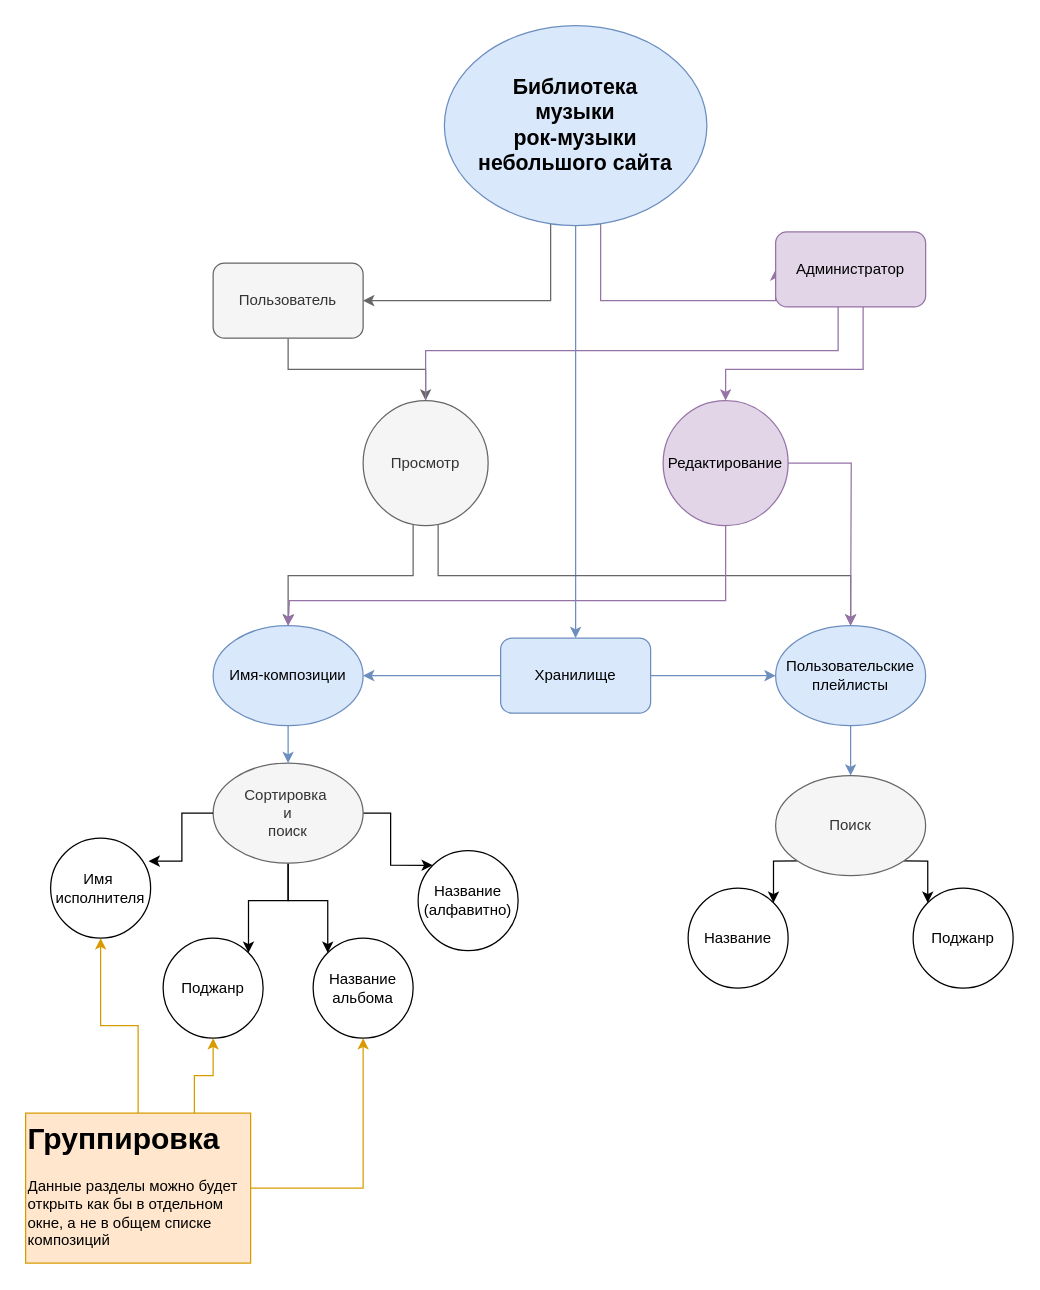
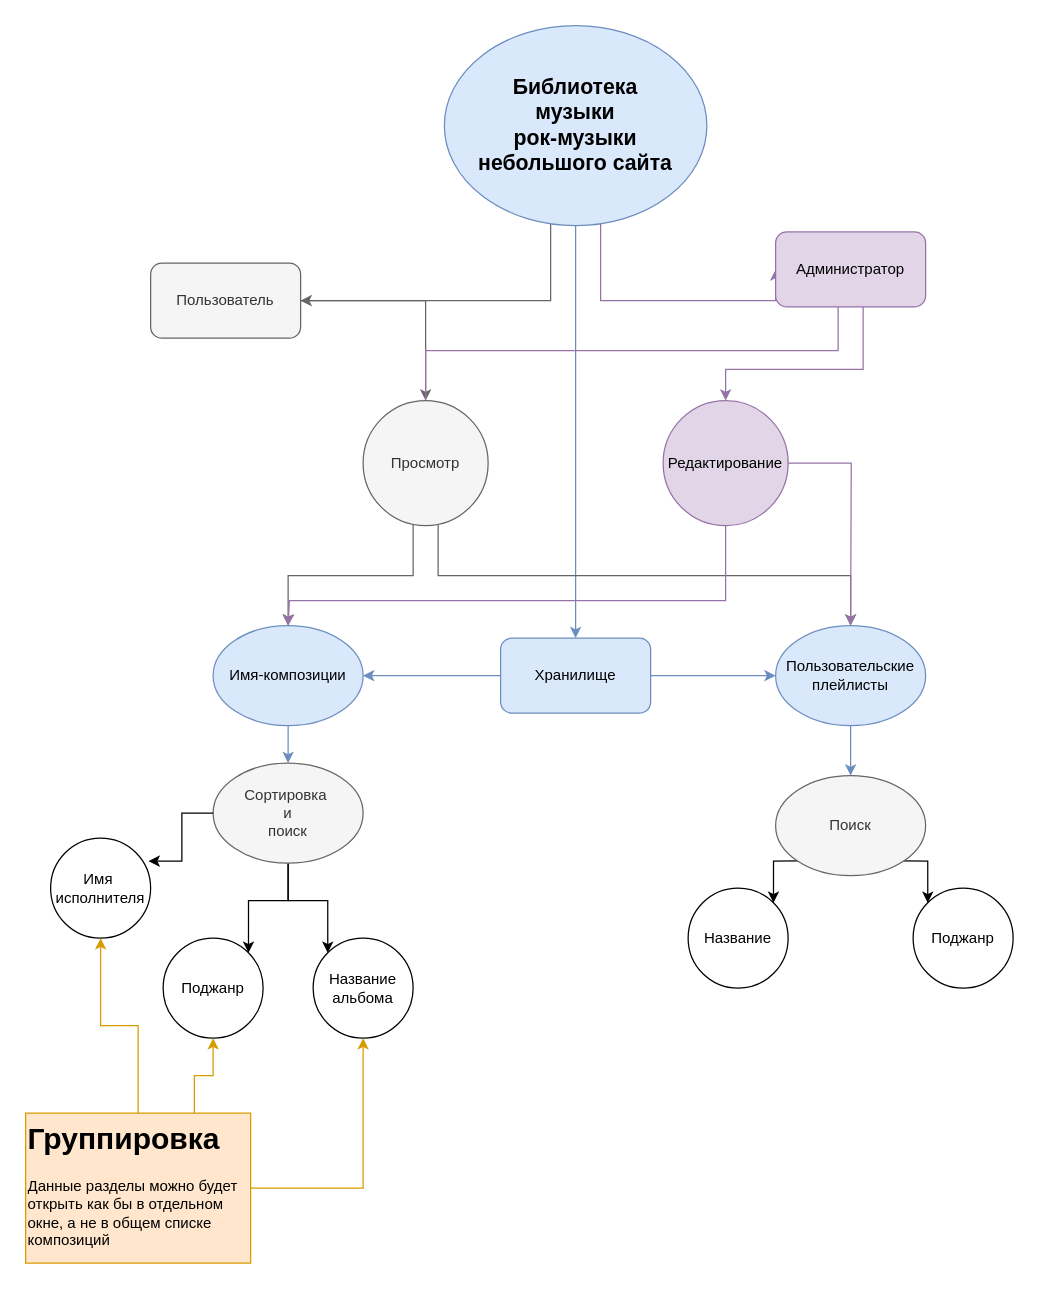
  <mxCell id="0" />
  <mxCell id="1" parent="0" />
  <mxCell id="2" style="edgeStyle=orthogonalEdgeStyle;rounded=0;orthogonalLoop=1;jettySize=auto;html=1;entryX=1;entryY=0.5;entryDx=0;entryDy=0;fillColor=#f5f5f5;strokeColor=#666666;" edge="1" parent="1" source="5" target="29"><mxGeometry relative="1" as="geometry"><Array as="points"><mxPoint x="440" y="240" /></Array></mxGeometry></mxCell>
  <mxCell id="3" style="edgeStyle=orthogonalEdgeStyle;rounded=0;orthogonalLoop=1;jettySize=auto;html=1;entryX=0;entryY=0.5;entryDx=0;entryDy=0;fillColor=#e1d5e7;strokeColor=#9673a6;" edge="1" parent="1" source="5" target="32"><mxGeometry relative="1" as="geometry"><Array as="points"><mxPoint x="480" y="240" /></Array></mxGeometry></mxCell>
  <mxCell id="4" style="edgeStyle=orthogonalEdgeStyle;rounded=0;orthogonalLoop=1;jettySize=auto;html=1;entryX=0.5;entryY=0;entryDx=0;entryDy=0;fillColor=#dae8fc;strokeColor=#6c8ebf;" edge="1" parent="1" source="5" target="41"><mxGeometry relative="1" as="geometry" /></mxCell>
  <mxCell id="5" value="&lt;font style=&quot;font-size: 17px;&quot;&gt;&lt;b style=&quot;&quot;&gt;Библиотека&lt;/b&gt;&lt;/font&gt;&lt;div style=&quot;font-size: 17px;&quot;&gt;&lt;font style=&quot;font-size: 17px;&quot;&gt;&lt;b&gt;&lt;span style=&quot;background-color: initial;&quot;&gt;музыки&lt;/span&gt;&lt;br&gt;&lt;/b&gt;&lt;/font&gt;&lt;/div&gt;&lt;div style=&quot;font-size: 17px;&quot;&gt;&lt;span style=&quot;background-color: initial;&quot;&gt;&lt;font style=&quot;font-size: 17px;&quot;&gt;&lt;b&gt;рок-музыки&lt;/b&gt;&lt;/font&gt;&lt;/span&gt;&lt;/div&gt;&lt;div style=&quot;font-size: 17px;&quot;&gt;&lt;span style=&quot;background-color: initial;&quot;&gt;&lt;font style=&quot;font-size: 17px;&quot;&gt;&lt;b style=&quot;&quot;&gt;небольшого сайта&lt;/b&gt;&lt;/font&gt;&lt;/span&gt;&lt;/div&gt;" style="ellipse;whiteSpace=wrap;html=1;fillColor=#dae8fc;strokeColor=#6c8ebf;" vertex="1" parent="1"><mxGeometry x="355" y="20" width="210" height="160" as="geometry" /></mxCell>
- <mxCell id="6" style="edgeStyle=orthogonalEdgeStyle;rounded=0;orthogonalLoop=1;jettySize=auto;html=1;entryX=0;entryY=0;entryDx=0;entryDy=0;" edge="1" parent="1" source="9" target="15"><mxGeometry relative="1" as="geometry" /></mxCell>
  <mxCell id="7" style="edgeStyle=orthogonalEdgeStyle;rounded=0;orthogonalLoop=1;jettySize=auto;html=1;entryX=0;entryY=0;entryDx=0;entryDy=0;" edge="1" parent="1" source="9" target="14"><mxGeometry relative="1" as="geometry" /></mxCell>
  <mxCell id="8" style="edgeStyle=orthogonalEdgeStyle;rounded=0;orthogonalLoop=1;jettySize=auto;html=1;entryX=1;entryY=0;entryDx=0;entryDy=0;" edge="1" parent="1" source="9" target="13"><mxGeometry relative="1" as="geometry" /></mxCell>
  <mxCell id="9" value="Сортировка&amp;nbsp;&lt;div&gt;и&lt;/div&gt;&lt;div&gt;поиск&lt;/div&gt;" style="ellipse;whiteSpace=wrap;html=1;fillColor=#f5f5f5;fontColor=#333333;strokeColor=#666666;" vertex="1" parent="1"><mxGeometry x="170" y="610" width="120" height="80" as="geometry" /></mxCell>
  <mxCell id="10" style="edgeStyle=orthogonalEdgeStyle;rounded=0;orthogonalLoop=1;jettySize=auto;html=1;entryX=0.5;entryY=0;entryDx=0;entryDy=0;fillColor=#dae8fc;strokeColor=#6c8ebf;" edge="1" parent="1" source="11" target="25"><mxGeometry relative="1" as="geometry" /></mxCell>
  <mxCell id="11" value="Пользовательские&lt;div&gt;плейлисты&lt;/div&gt;" style="ellipse;whiteSpace=wrap;html=1;fillColor=#dae8fc;strokeColor=#6c8ebf;" vertex="1" parent="1"><mxGeometry x="620" y="500" width="120" height="80" as="geometry" /></mxCell>
  <mxCell id="12" value="Имя&amp;nbsp;&lt;div&gt;исполнителя&lt;/div&gt;" style="ellipse;whiteSpace=wrap;html=1;aspect=fixed;" vertex="1" parent="1"><mxGeometry x="40" y="670" width="80" height="80" as="geometry" /></mxCell>
  <mxCell id="13" value="Поджанр" style="ellipse;whiteSpace=wrap;html=1;aspect=fixed;" vertex="1" parent="1"><mxGeometry x="130" y="750" width="80" height="80" as="geometry" /></mxCell>
  <mxCell id="14" value="Название&lt;div&gt;альбома&lt;/div&gt;" style="ellipse;whiteSpace=wrap;html=1;aspect=fixed;" vertex="1" parent="1"><mxGeometry x="250" y="750" width="80" height="80" as="geometry" /></mxCell>
- <mxCell id="15" value="Название&lt;div&gt;(алфавитно)&lt;/div&gt;" style="ellipse;whiteSpace=wrap;html=1;aspect=fixed;" vertex="1" parent="1"><mxGeometry x="334" y="680" width="80" height="80" as="geometry" /></mxCell>
  <mxCell id="16" style="edgeStyle=orthogonalEdgeStyle;rounded=0;orthogonalLoop=1;jettySize=auto;html=1;entryX=0.98;entryY=0.23;entryDx=0;entryDy=0;entryPerimeter=0;" edge="1" parent="1" source="9" target="12"><mxGeometry relative="1" as="geometry" /></mxCell>
  <mxCell id="17" style="edgeStyle=orthogonalEdgeStyle;rounded=0;orthogonalLoop=1;jettySize=auto;html=1;entryX=0.5;entryY=0;entryDx=0;entryDy=0;fillColor=#dae8fc;strokeColor=#6c8ebf;" edge="1" parent="1" source="18" target="9"><mxGeometry relative="1" as="geometry" /></mxCell>
  <mxCell id="18" value="Имя-композиции" style="ellipse;whiteSpace=wrap;html=1;fillColor=#dae8fc;strokeColor=#6c8ebf;" vertex="1" parent="1"><mxGeometry x="170" y="500" width="120" height="80" as="geometry" /></mxCell>
  <mxCell id="19" style="edgeStyle=orthogonalEdgeStyle;rounded=0;orthogonalLoop=1;jettySize=auto;html=1;entryX=0.5;entryY=1;entryDx=0;entryDy=0;fillColor=#ffe6cc;strokeColor=#d79b00;" edge="1" parent="1" source="22" target="12"><mxGeometry relative="1" as="geometry" /></mxCell>
  <mxCell id="20" style="edgeStyle=orthogonalEdgeStyle;rounded=0;orthogonalLoop=1;jettySize=auto;html=1;entryX=0.5;entryY=1;entryDx=0;entryDy=0;fillColor=#ffe6cc;strokeColor=#d79b00;" edge="1" parent="1" source="22" target="14"><mxGeometry relative="1" as="geometry" /></mxCell>
  <mxCell id="21" style="edgeStyle=orthogonalEdgeStyle;rounded=0;orthogonalLoop=1;jettySize=auto;html=1;exitX=0.75;exitY=0;exitDx=0;exitDy=0;entryX=0.5;entryY=1;entryDx=0;entryDy=0;fillColor=#ffe6cc;strokeColor=#d79b00;" edge="1" parent="1" source="22" target="13"><mxGeometry relative="1" as="geometry" /></mxCell>
  <mxCell id="22" value="&lt;h1 style=&quot;margin-top: 0px;&quot;&gt;Группировка&lt;/h1&gt;&lt;p&gt;Данные разделы можно будет открыть как бы в отдельном окне, а не в общем списке композиций&lt;/p&gt;" style="text;html=1;whiteSpace=wrap;overflow=hidden;rounded=0;fillColor=#ffe6cc;strokeColor=#d79b00;" vertex="1" parent="1"><mxGeometry x="20" y="890" width="180" height="120" as="geometry" /></mxCell>
  <mxCell id="23" style="edgeStyle=orthogonalEdgeStyle;rounded=0;orthogonalLoop=1;jettySize=auto;html=1;exitX=0;exitY=1;exitDx=0;exitDy=0;entryX=1;entryY=0;entryDx=0;entryDy=0;" edge="1" parent="1" source="25" target="26"><mxGeometry relative="1" as="geometry" /></mxCell>
  <mxCell id="24" style="edgeStyle=orthogonalEdgeStyle;rounded=0;orthogonalLoop=1;jettySize=auto;html=1;exitX=1;exitY=1;exitDx=0;exitDy=0;entryX=0;entryY=0;entryDx=0;entryDy=0;" edge="1" parent="1" source="25" target="27"><mxGeometry relative="1" as="geometry" /></mxCell>
  <mxCell id="25" value="Поиск" style="ellipse;whiteSpace=wrap;html=1;fillColor=#f5f5f5;fontColor=#333333;strokeColor=#666666;" vertex="1" parent="1"><mxGeometry x="620" y="620" width="120" height="80" as="geometry" /></mxCell>
  <mxCell id="26" value="Название" style="ellipse;whiteSpace=wrap;html=1;aspect=fixed;" vertex="1" parent="1"><mxGeometry x="550" y="710" width="80" height="80" as="geometry" /></mxCell>
  <mxCell id="27" value="Поджанр" style="ellipse;whiteSpace=wrap;html=1;aspect=fixed;" vertex="1" parent="1"><mxGeometry x="730" y="710" width="80" height="80" as="geometry" /></mxCell>
  <mxCell id="28" style="edgeStyle=orthogonalEdgeStyle;rounded=0;orthogonalLoop=1;jettySize=auto;html=1;fillColor=#f5f5f5;strokeColor=#666666;" edge="1" parent="1" source="29" target="35"><mxGeometry relative="1" as="geometry" /></mxCell>
- <mxCell id="29" value="Пользователь" style="rounded=1;whiteSpace=wrap;html=1;fillColor=#f5f5f5;fontColor=#333333;strokeColor=#666666;" vertex="1" parent="1"><mxGeometry x="170" y="210" width="120" height="60" as="geometry" /></mxCell>
+ <mxCell id="29" value="Пользователь" style="rounded=1;whiteSpace=wrap;html=1;fillColor=#f5f5f5;fontColor=#333333;strokeColor=#666666;" vertex="1" parent="1"><mxGeometry x="120" y="210" width="120" height="60" as="geometry" /></mxCell>
  <mxCell id="30" style="edgeStyle=orthogonalEdgeStyle;rounded=0;orthogonalLoop=1;jettySize=auto;html=1;entryX=0.5;entryY=0;entryDx=0;entryDy=0;fillColor=#e1d5e7;strokeColor=#9673a6;" edge="1" parent="1" source="32" target="38"><mxGeometry relative="1" as="geometry"><Array as="points"><mxPoint x="690" y="295" /><mxPoint x="580" y="295" /></Array></mxGeometry></mxCell>
  <mxCell id="31" style="edgeStyle=orthogonalEdgeStyle;rounded=0;orthogonalLoop=1;jettySize=auto;html=1;entryX=1;entryY=0;entryDx=0;entryDy=0;fillColor=#e1d5e7;strokeColor=#9673a6;" edge="1" parent="1" source="32" target="35"><mxGeometry relative="1" as="geometry"><Array as="points"><mxPoint x="670" y="280" /><mxPoint x="340" y="280" /><mxPoint x="340" y="335" /></Array></mxGeometry></mxCell>
  <mxCell id="32" value="Администратор" style="rounded=1;whiteSpace=wrap;html=1;fillColor=#e1d5e7;strokeColor=#9673a6;" vertex="1" parent="1"><mxGeometry x="620" y="185" width="120" height="60" as="geometry" /></mxCell>
  <mxCell id="33" style="edgeStyle=orthogonalEdgeStyle;rounded=0;orthogonalLoop=1;jettySize=auto;html=1;entryX=0.5;entryY=0;entryDx=0;entryDy=0;fillColor=#f5f5f5;strokeColor=#666666;" edge="1" parent="1" source="35" target="18"><mxGeometry relative="1" as="geometry"><Array as="points"><mxPoint x="330" y="460" /><mxPoint x="230" y="460" /></Array></mxGeometry></mxCell>
  <mxCell id="34" style="edgeStyle=orthogonalEdgeStyle;rounded=0;orthogonalLoop=1;jettySize=auto;html=1;entryX=0.5;entryY=0;entryDx=0;entryDy=0;fillColor=#f5f5f5;strokeColor=#666666;" edge="1" parent="1" source="35" target="11"><mxGeometry relative="1" as="geometry"><Array as="points"><mxPoint x="350" y="460" /><mxPoint x="680" y="460" /></Array></mxGeometry></mxCell>
  <mxCell id="35" value="Просмотр" style="ellipse;whiteSpace=wrap;html=1;aspect=fixed;fillColor=#f5f5f5;fontColor=#333333;strokeColor=#666666;" vertex="1" parent="1"><mxGeometry x="290" y="320" width="100" height="100" as="geometry" /></mxCell>
  <mxCell id="36" style="edgeStyle=orthogonalEdgeStyle;rounded=0;orthogonalLoop=1;jettySize=auto;html=1;fillColor=#e1d5e7;strokeColor=#9673a6;" edge="1" parent="1" source="38"><mxGeometry relative="1" as="geometry"><mxPoint x="680" y="500" as="targetPoint" /></mxGeometry></mxCell>
  <mxCell id="37" style="edgeStyle=orthogonalEdgeStyle;rounded=0;orthogonalLoop=1;jettySize=auto;html=1;fillColor=#e1d5e7;strokeColor=#9673a6;" edge="1" parent="1" source="38"><mxGeometry relative="1" as="geometry"><mxPoint x="230" y="500" as="targetPoint" /><Array as="points"><mxPoint x="580" y="480" /><mxPoint x="231" y="480" /></Array></mxGeometry></mxCell>
  <mxCell id="38" value="Редакти&lt;span style=&quot;background-color: initial;&quot;&gt;рование&lt;/span&gt;" style="ellipse;whiteSpace=wrap;html=1;aspect=fixed;fillColor=#e1d5e7;strokeColor=#9673a6;" vertex="1" parent="1"><mxGeometry x="530" y="320" width="100" height="100" as="geometry" /></mxCell>
  <mxCell id="39" style="edgeStyle=orthogonalEdgeStyle;rounded=0;orthogonalLoop=1;jettySize=auto;html=1;entryX=1;entryY=0.5;entryDx=0;entryDy=0;fillColor=#dae8fc;strokeColor=#6c8ebf;" edge="1" parent="1" source="41" target="18"><mxGeometry relative="1" as="geometry" /></mxCell>
  <mxCell id="40" style="edgeStyle=orthogonalEdgeStyle;rounded=0;orthogonalLoop=1;jettySize=auto;html=1;entryX=0;entryY=0.5;entryDx=0;entryDy=0;fillColor=#dae8fc;strokeColor=#6c8ebf;" edge="1" parent="1" source="41" target="11"><mxGeometry relative="1" as="geometry" /></mxCell>
  <mxCell id="41" value="Хранилище" style="rounded=1;whiteSpace=wrap;html=1;fillColor=#dae8fc;strokeColor=#6c8ebf;" vertex="1" parent="1"><mxGeometry x="400" y="510" width="120" height="60" as="geometry" /></mxCell>
